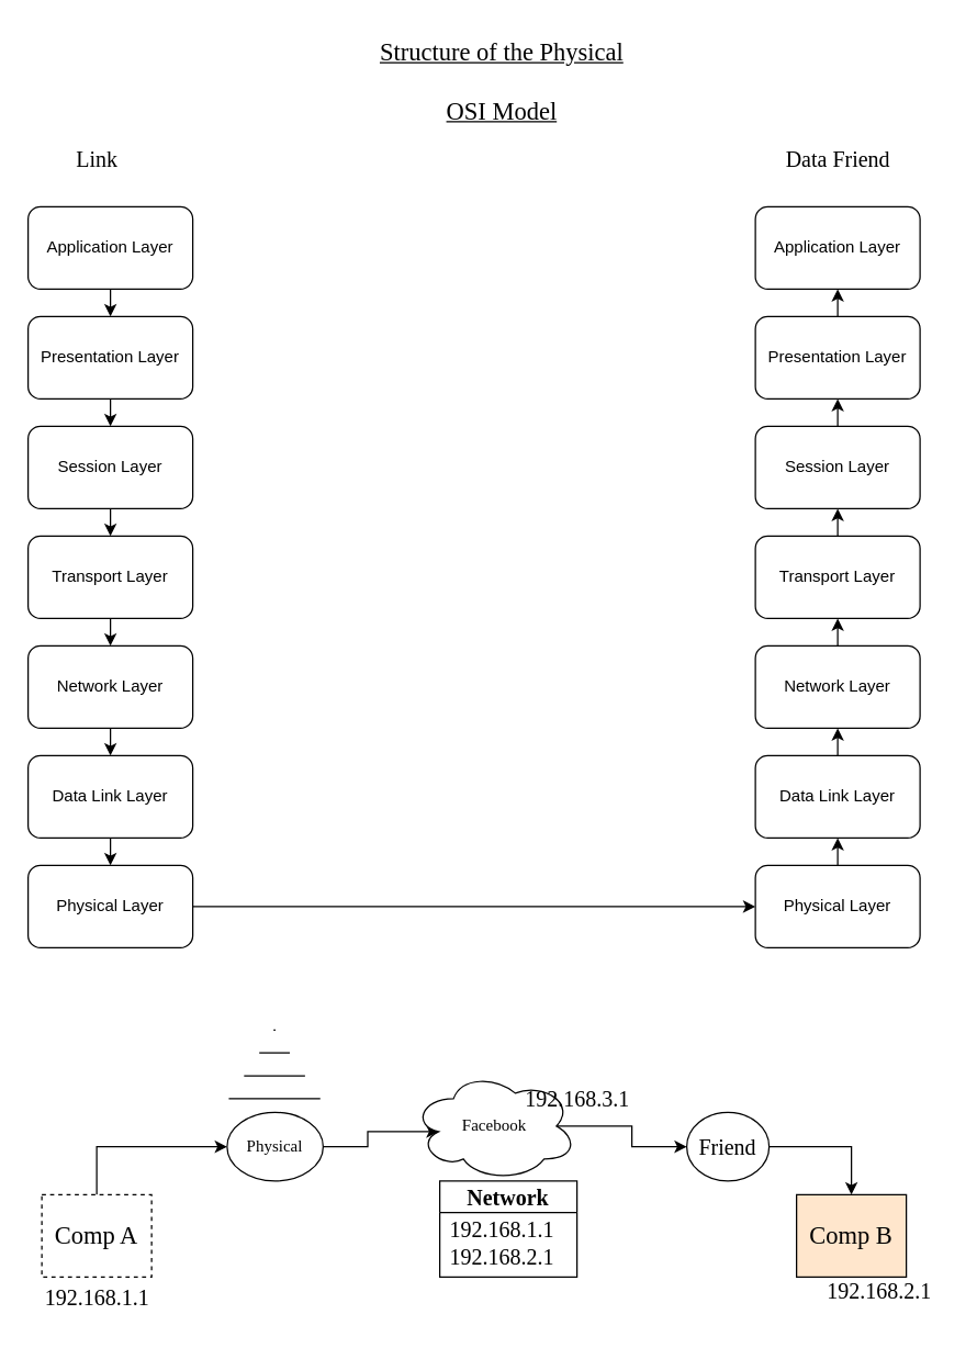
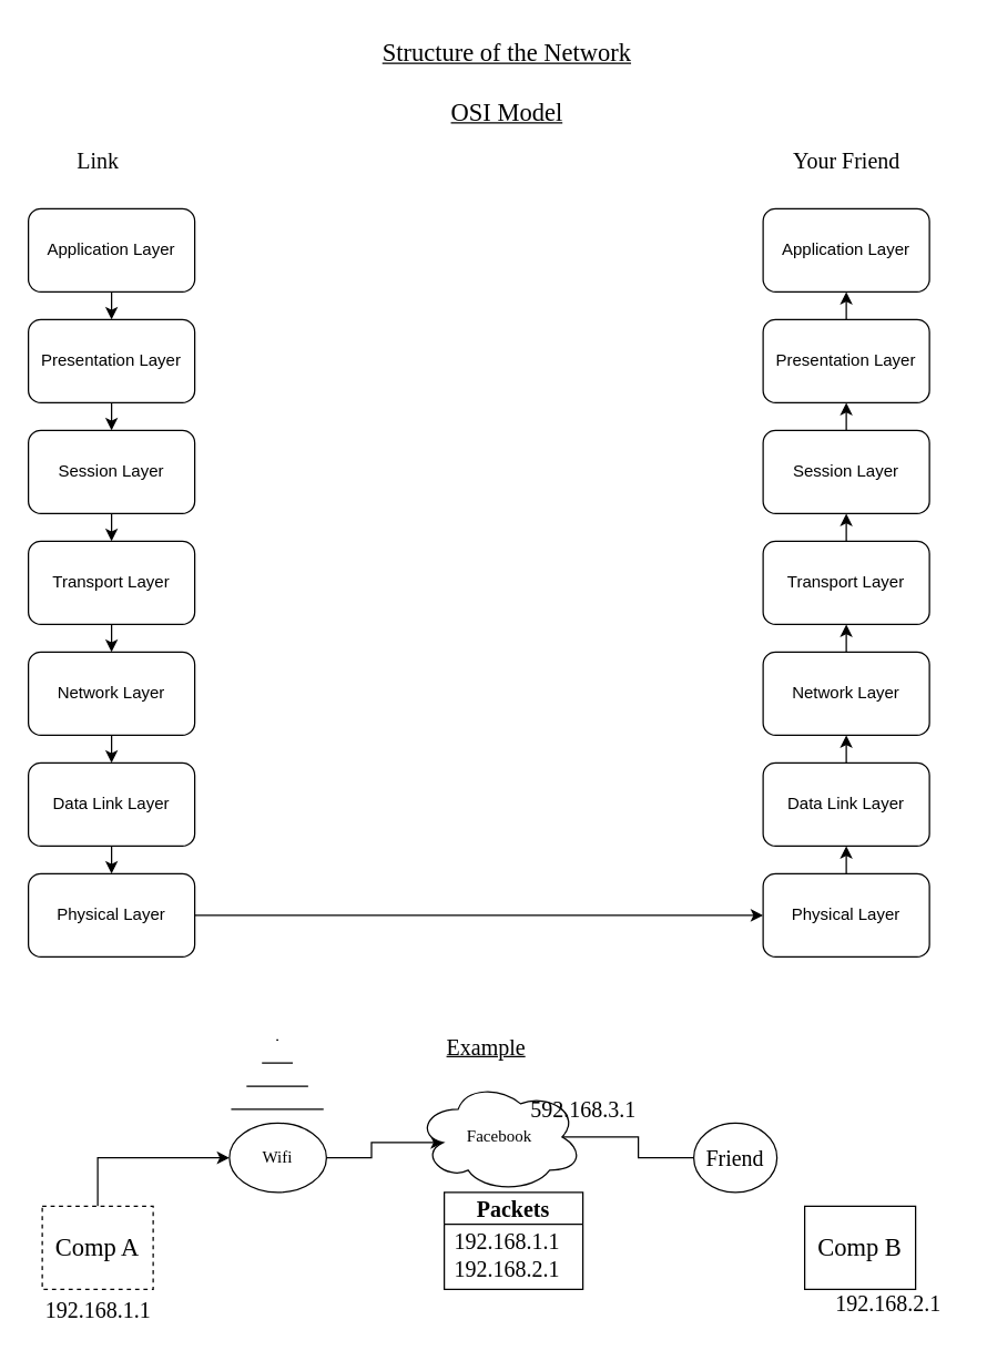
  <mxCell id="0" />
  <mxCell id="1" parent="0" />
  <mxCell id="2" style="edgeStyle=orthogonalEdgeStyle;rounded=0;orthogonalLoop=1;jettySize=auto;html=1;exitX=0.5;exitY=1;exitDx=0;exitDy=0;entryX=0.5;entryY=0;entryDx=0;entryDy=0;fontFamily=Verdana;fontSize=18;" edge="1" parent="1" source="3" target="13"><mxGeometry relative="1" as="geometry" /></mxCell>
  <mxCell id="3" value="Application Layer" style="rounded=1;whiteSpace=wrap;html=1;" vertex="1" parent="1"><mxGeometry x="20" y="150" width="120" height="60" as="geometry" /></mxCell>
  <mxCell id="4" style="edgeStyle=orthogonalEdgeStyle;rounded=0;orthogonalLoop=1;jettySize=auto;html=1;exitX=0.5;exitY=1;exitDx=0;exitDy=0;entryX=0.5;entryY=0;entryDx=0;entryDy=0;fontFamily=Verdana;fontSize=18;" edge="1" parent="1" source="5" target="15"><mxGeometry relative="1" as="geometry" /></mxCell>
  <mxCell id="5" value="Data Link Layer" style="rounded=1;whiteSpace=wrap;html=1;" vertex="1" parent="1"><mxGeometry x="20" y="550" width="120" height="60" as="geometry" /></mxCell>
  <mxCell id="6" style="edgeStyle=orthogonalEdgeStyle;rounded=0;orthogonalLoop=1;jettySize=auto;html=1;exitX=0.5;exitY=1;exitDx=0;exitDy=0;entryX=0.5;entryY=0;entryDx=0;entryDy=0;fontFamily=Verdana;fontSize=18;" edge="1" parent="1" source="7" target="5"><mxGeometry relative="1" as="geometry" /></mxCell>
  <mxCell id="7" value="Network Layer" style="rounded=1;whiteSpace=wrap;html=1;" vertex="1" parent="1"><mxGeometry x="20" y="470" width="120" height="60" as="geometry" /></mxCell>
  <mxCell id="8" style="edgeStyle=orthogonalEdgeStyle;rounded=0;orthogonalLoop=1;jettySize=auto;html=1;exitX=0.5;exitY=1;exitDx=0;exitDy=0;entryX=0.5;entryY=0;entryDx=0;entryDy=0;fontFamily=Verdana;fontSize=18;" edge="1" parent="1" source="9" target="7"><mxGeometry relative="1" as="geometry" /></mxCell>
  <mxCell id="9" value="Transport Layer" style="rounded=1;whiteSpace=wrap;html=1;" vertex="1" parent="1"><mxGeometry x="20" y="390" width="120" height="60" as="geometry" /></mxCell>
  <mxCell id="10" style="edgeStyle=orthogonalEdgeStyle;rounded=0;orthogonalLoop=1;jettySize=auto;html=1;exitX=0.5;exitY=1;exitDx=0;exitDy=0;entryX=0.5;entryY=0;entryDx=0;entryDy=0;fontFamily=Verdana;fontSize=18;" edge="1" parent="1" source="11" target="9"><mxGeometry relative="1" as="geometry" /></mxCell>
  <mxCell id="11" value="Session Layer" style="rounded=1;whiteSpace=wrap;html=1;" vertex="1" parent="1"><mxGeometry x="20" y="310" width="120" height="60" as="geometry" /></mxCell>
  <mxCell id="12" style="edgeStyle=orthogonalEdgeStyle;rounded=0;orthogonalLoop=1;jettySize=auto;html=1;exitX=0.5;exitY=1;exitDx=0;exitDy=0;entryX=0.5;entryY=0;entryDx=0;entryDy=0;fontFamily=Verdana;fontSize=18;" edge="1" parent="1" source="13" target="11"><mxGeometry relative="1" as="geometry" /></mxCell>
  <mxCell id="13" value="Presentation Layer" style="rounded=1;whiteSpace=wrap;html=1;" vertex="1" parent="1"><mxGeometry x="20" y="230" width="120" height="60" as="geometry" /></mxCell>
  <mxCell id="14" style="edgeStyle=orthogonalEdgeStyle;rounded=0;orthogonalLoop=1;jettySize=auto;html=1;exitX=1;exitY=0.5;exitDx=0;exitDy=0;fontFamily=Times New Roman;fontSize=16;" edge="1" parent="1" source="15" target="47"><mxGeometry relative="1" as="geometry" /></mxCell>
  <mxCell id="15" value="Physical Layer" style="rounded=1;whiteSpace=wrap;html=1;" vertex="1" parent="1"><mxGeometry x="20" y="630" width="120" height="60" as="geometry" /></mxCell>
- <mxCell id="16" value="&lt;font face=&quot;Verdana&quot; style=&quot;font-size: 18px;&quot;&gt;&lt;u&gt;Structure of the Physical&lt;br&gt;&lt;br&gt;OSI Model&lt;/u&gt;&lt;/font&gt;" style="text;html=1;align=center;verticalAlign=middle;resizable=0;points=[];autosize=1;strokeColor=none;fillColor=none;" vertex="1" parent="1"><mxGeometry x="240" width="250" height="80" as="geometry" y="20" /></mxCell>
+ <mxCell id="16" value="&lt;font face=&quot;Verdana&quot; style=&quot;font-size: 18px;&quot;&gt;&lt;u&gt;Structure of the Network&lt;br&gt;&lt;br&gt;OSI Model&lt;/u&gt;&lt;/font&gt;" style="text;html=1;align=center;verticalAlign=middle;resizable=0;points=[];autosize=1;strokeColor=none;fillColor=none;" vertex="1" parent="1"><mxGeometry x="240" width="250" height="80" as="geometry" y="20" /></mxCell>
  <mxCell id="17" style="edgeStyle=orthogonalEdgeStyle;rounded=0;orthogonalLoop=1;jettySize=auto;html=1;exitX=0.5;exitY=0;exitDx=0;exitDy=0;entryX=0;entryY=0.5;entryDx=0;entryDy=0;fontFamily=Times New Roman;fontSize=16;" edge="1" parent="1" source="18" target="21"><mxGeometry relative="1" as="geometry" /></mxCell>
  <mxCell id="18" value="Comp A" style="whiteSpace=wrap;html=1;fontFamily=Verdana;fontSize=18;dashed=1;" vertex="1" parent="1"><mxGeometry x="30" y="870" width="80" height="60" as="geometry" /></mxCell>
+ <mxCell id="19" value="Example" style="text;html=1;align=center;verticalAlign=middle;resizable=0;points=[];autosize=1;strokeColor=none;fillColor=none;fontSize=16;fontFamily=Times New Roman;fontStyle=4" vertex="1" parent="1"><mxGeometry x="310" y="740" width="80" height="30" as="geometry" /></mxCell>
  <mxCell id="20" style="edgeStyle=orthogonalEdgeStyle;rounded=0;orthogonalLoop=1;jettySize=auto;html=1;exitX=1;exitY=0.5;exitDx=0;exitDy=0;entryX=0.16;entryY=0.55;entryDx=0;entryDy=0;entryPerimeter=0;fontFamily=Times New Roman;fontSize=16;" edge="1" parent="1" source="21" target="23"><mxGeometry relative="1" as="geometry" /></mxCell>
- <mxCell id="21" value="Physical" style="ellipse;whiteSpace=wrap;html=1;fontFamily=Times New Roman;fontSize=12;" vertex="1" parent="1"><mxGeometry x="165" y="810" width="70" height="50" as="geometry" /></mxCell>
- <mxCell id="22" style="edgeStyle=orthogonalEdgeStyle;rounded=0;orthogonalLoop=1;jettySize=auto;html=1;exitX=0.875;exitY=0.5;exitDx=0;exitDy=0;exitPerimeter=0;entryX=0;entryY=0.5;entryDx=0;entryDy=0;fontFamily=Times New Roman;fontSize=16;" edge="1" parent="1" source="23" target="26"><mxGeometry relative="1" as="geometry" /></mxCell>
+ <mxCell id="21" value="Wifi" style="ellipse;whiteSpace=wrap;html=1;fontFamily=Times New Roman;fontSize=12;" vertex="1" parent="1"><mxGeometry x="165" y="810" width="70" height="50" as="geometry" /></mxCell>
+ <mxCell id="22" style="edgeStyle=orthogonalEdgeStyle;rounded=0;orthogonalLoop=1;jettySize=auto;html=1;exitX=0.875;exitY=0.5;exitDx=0;exitDy=0;exitPerimeter=0;entryX=0;entryY=0.5;entryDx=0;entryDy=0;fontFamily=Times New Roman;fontSize=16;endArrow=none;" edge="1" parent="1" source="23" target="26"><mxGeometry relative="1" as="geometry" /></mxCell>
  <mxCell id="23" value="Facebook" style="ellipse;shape=cloud;whiteSpace=wrap;html=1;fontFamily=Times New Roman;fontSize=12;" vertex="1" parent="1"><mxGeometry x="300" y="780" width="120" height="80" as="geometry" /></mxCell>
- <mxCell id="24" value="Comp B" style="whiteSpace=wrap;html=1;fontFamily=Verdana;fontSize=18;fillColor=#ffe6cc;" vertex="1" parent="1"><mxGeometry x="580" y="870" width="80" height="60" as="geometry" /></mxCell>
- <mxCell id="25" style="edgeStyle=orthogonalEdgeStyle;rounded=0;orthogonalLoop=1;jettySize=auto;html=1;exitX=1;exitY=0.5;exitDx=0;exitDy=0;entryX=0.5;entryY=0;entryDx=0;entryDy=0;fontFamily=Times New Roman;fontSize=16;" edge="1" parent="1" source="26" target="24"><mxGeometry relative="1" as="geometry" /></mxCell>
+ <mxCell id="24" value="Comp B" style="whiteSpace=wrap;html=1;fontFamily=Verdana;fontSize=18;" vertex="1" parent="1"><mxGeometry x="580" y="870" width="80" height="60" as="geometry" /></mxCell>
  <mxCell id="26" value="Friend" style="ellipse;whiteSpace=wrap;html=1;fontFamily=Times New Roman;fontSize=16;" vertex="1" parent="1"><mxGeometry x="500" y="810" width="60" height="50" as="geometry" /></mxCell>
- <mxCell id="27" value="Network" style="swimlane;fontFamily=Times New Roman;fontSize=16;" vertex="1" parent="1"><mxGeometry x="320" y="860" width="100" height="70" as="geometry" /></mxCell>
+ <mxCell id="27" value="Packets" style="swimlane;fontFamily=Times New Roman;fontSize=16;" vertex="1" parent="1"><mxGeometry x="320" y="860" width="100" height="70" as="geometry" /></mxCell>
  <mxCell id="28" value="192.168.1.1" style="text;html=1;align=center;verticalAlign=middle;resizable=0;points=[];autosize=1;strokeColor=none;fillColor=none;fontSize=16;fontFamily=Times New Roman;" vertex="1" parent="27"><mxGeometry x="-5" y="20" width="100" height="30" as="geometry" /></mxCell>
  <mxCell id="29" value="192.168.2.1" style="text;html=1;align=center;verticalAlign=middle;resizable=0;points=[];autosize=1;strokeColor=none;fillColor=none;fontSize=16;fontFamily=Times New Roman;" vertex="1" parent="27"><mxGeometry x="-5" y="40" width="100" height="30" as="geometry" /></mxCell>
  <mxCell id="30" value="192.168.1.1" style="text;html=1;align=center;verticalAlign=middle;resizable=0;points=[];autosize=1;strokeColor=none;fillColor=none;fontSize=16;fontFamily=Times New Roman;" vertex="1" parent="1"><mxGeometry x="20" y="930" width="100" height="30" as="geometry" /></mxCell>
- <mxCell id="31" value="192.168.3.1" style="text;html=1;align=center;verticalAlign=middle;resizable=0;points=[];autosize=1;strokeColor=none;fillColor=none;fontSize=16;fontFamily=Times New Roman;" vertex="1" parent="1"><mxGeometry x="370" y="785" width="100" height="30" as="geometry" /></mxCell>
+ <mxCell id="31" value="592.168.3.1" style="text;html=1;align=center;verticalAlign=middle;resizable=0;points=[];autosize=1;strokeColor=none;fillColor=none;fontSize=16;fontFamily=Times New Roman;" vertex="1" parent="1"><mxGeometry x="370" y="785" width="100" height="30" as="geometry" /></mxCell>
  <mxCell id="32" value="192.168.2.1" style="text;html=1;align=center;verticalAlign=middle;resizable=0;points=[];autosize=1;strokeColor=none;fillColor=none;fontSize=16;fontFamily=Times New Roman;" vertex="1" parent="1"><mxGeometry x="590" y="925" width="100" height="30" as="geometry" /></mxCell>
  <mxCell id="33" value="" style="shape=mxgraph.arrows2.wedgeArrowDashed2;html=1;bendable=0;startWidth=33.333;stepSize=15;rounded=0;fontFamily=Times New Roman;fontSize=16;" edge="1" parent="1"><mxGeometry width="100" height="100" relative="1" as="geometry"><mxPoint x="199.58" y="800" as="sourcePoint" /><mxPoint x="199.58" y="750" as="targetPoint" /></mxGeometry></mxCell>
  <mxCell id="34" value="Link" style="text;html=1;align=center;verticalAlign=middle;resizable=0;points=[];autosize=1;strokeColor=none;fillColor=none;fontSize=16;fontFamily=Times New Roman;" vertex="1" parent="1"><mxGeometry x="45" y="100" width="50" height="30" as="geometry" /></mxCell>
  <mxCell id="35" value="Application Layer" style="rounded=1;whiteSpace=wrap;html=1;" vertex="1" parent="1"><mxGeometry x="550" y="150" width="120" height="60" as="geometry" /></mxCell>
  <mxCell id="36" style="edgeStyle=orthogonalEdgeStyle;rounded=0;orthogonalLoop=1;jettySize=auto;html=1;exitX=0.5;exitY=0;exitDx=0;exitDy=0;entryX=0.5;entryY=1;entryDx=0;entryDy=0;fontFamily=Times New Roman;fontSize=16;" edge="1" parent="1" source="37" target="39"><mxGeometry relative="1" as="geometry" /></mxCell>
  <mxCell id="37" value="Data Link Layer" style="rounded=1;whiteSpace=wrap;html=1;" vertex="1" parent="1"><mxGeometry x="550" y="550" width="120" height="60" as="geometry" /></mxCell>
  <mxCell id="38" style="edgeStyle=orthogonalEdgeStyle;rounded=0;orthogonalLoop=1;jettySize=auto;html=1;exitX=0.5;exitY=0;exitDx=0;exitDy=0;entryX=0.5;entryY=1;entryDx=0;entryDy=0;fontFamily=Times New Roman;fontSize=16;" edge="1" parent="1" source="39" target="41"><mxGeometry relative="1" as="geometry" /></mxCell>
  <mxCell id="39" value="Network Layer" style="rounded=1;whiteSpace=wrap;html=1;" vertex="1" parent="1"><mxGeometry x="550" y="470" width="120" height="60" as="geometry" /></mxCell>
  <mxCell id="40" style="edgeStyle=orthogonalEdgeStyle;rounded=0;orthogonalLoop=1;jettySize=auto;html=1;exitX=0.5;exitY=0;exitDx=0;exitDy=0;entryX=0.5;entryY=1;entryDx=0;entryDy=0;fontFamily=Times New Roman;fontSize=16;" edge="1" parent="1" source="41" target="43"><mxGeometry relative="1" as="geometry" /></mxCell>
  <mxCell id="41" value="Transport Layer" style="rounded=1;whiteSpace=wrap;html=1;" vertex="1" parent="1"><mxGeometry x="550" y="390" width="120" height="60" as="geometry" /></mxCell>
  <mxCell id="42" style="edgeStyle=orthogonalEdgeStyle;rounded=0;orthogonalLoop=1;jettySize=auto;html=1;exitX=0.5;exitY=0;exitDx=0;exitDy=0;entryX=0.5;entryY=1;entryDx=0;entryDy=0;fontFamily=Times New Roman;fontSize=16;" edge="1" parent="1" source="43" target="45"><mxGeometry relative="1" as="geometry" /></mxCell>
  <mxCell id="43" value="Session Layer" style="rounded=1;whiteSpace=wrap;html=1;" vertex="1" parent="1"><mxGeometry x="550" y="310" width="120" height="60" as="geometry" /></mxCell>
  <mxCell id="44" style="edgeStyle=orthogonalEdgeStyle;rounded=0;orthogonalLoop=1;jettySize=auto;html=1;exitX=0.5;exitY=0;exitDx=0;exitDy=0;entryX=0.5;entryY=1;entryDx=0;entryDy=0;fontFamily=Times New Roman;fontSize=16;" edge="1" parent="1" source="45" target="35"><mxGeometry relative="1" as="geometry" /></mxCell>
  <mxCell id="45" value="Presentation Layer" style="rounded=1;whiteSpace=wrap;html=1;" vertex="1" parent="1"><mxGeometry x="550" y="230" width="120" height="60" as="geometry" /></mxCell>
  <mxCell id="46" style="edgeStyle=orthogonalEdgeStyle;rounded=0;orthogonalLoop=1;jettySize=auto;html=1;exitX=0.5;exitY=0;exitDx=0;exitDy=0;entryX=0.5;entryY=1;entryDx=0;entryDy=0;fontFamily=Times New Roman;fontSize=16;" edge="1" parent="1" source="47" target="37"><mxGeometry relative="1" as="geometry" /></mxCell>
  <mxCell id="47" value="Physical Layer" style="rounded=1;whiteSpace=wrap;html=1;" vertex="1" parent="1"><mxGeometry x="550" y="630" width="120" height="60" as="geometry" /></mxCell>
- <mxCell id="48" value="Data Friend" style="text;html=1;align=center;verticalAlign=middle;resizable=0;points=[];autosize=1;strokeColor=none;fillColor=none;fontSize=16;fontFamily=Times New Roman;" vertex="1" parent="1"><mxGeometry x="560" y="100" width="100" height="30" as="geometry" /></mxCell>
+ <mxCell id="48" value="Your Friend" style="text;html=1;align=center;verticalAlign=middle;resizable=0;points=[];autosize=1;strokeColor=none;fillColor=none;fontSize=16;fontFamily=Times New Roman;" vertex="1" parent="1"><mxGeometry x="560" y="100" width="100" height="30" as="geometry" /></mxCell>
